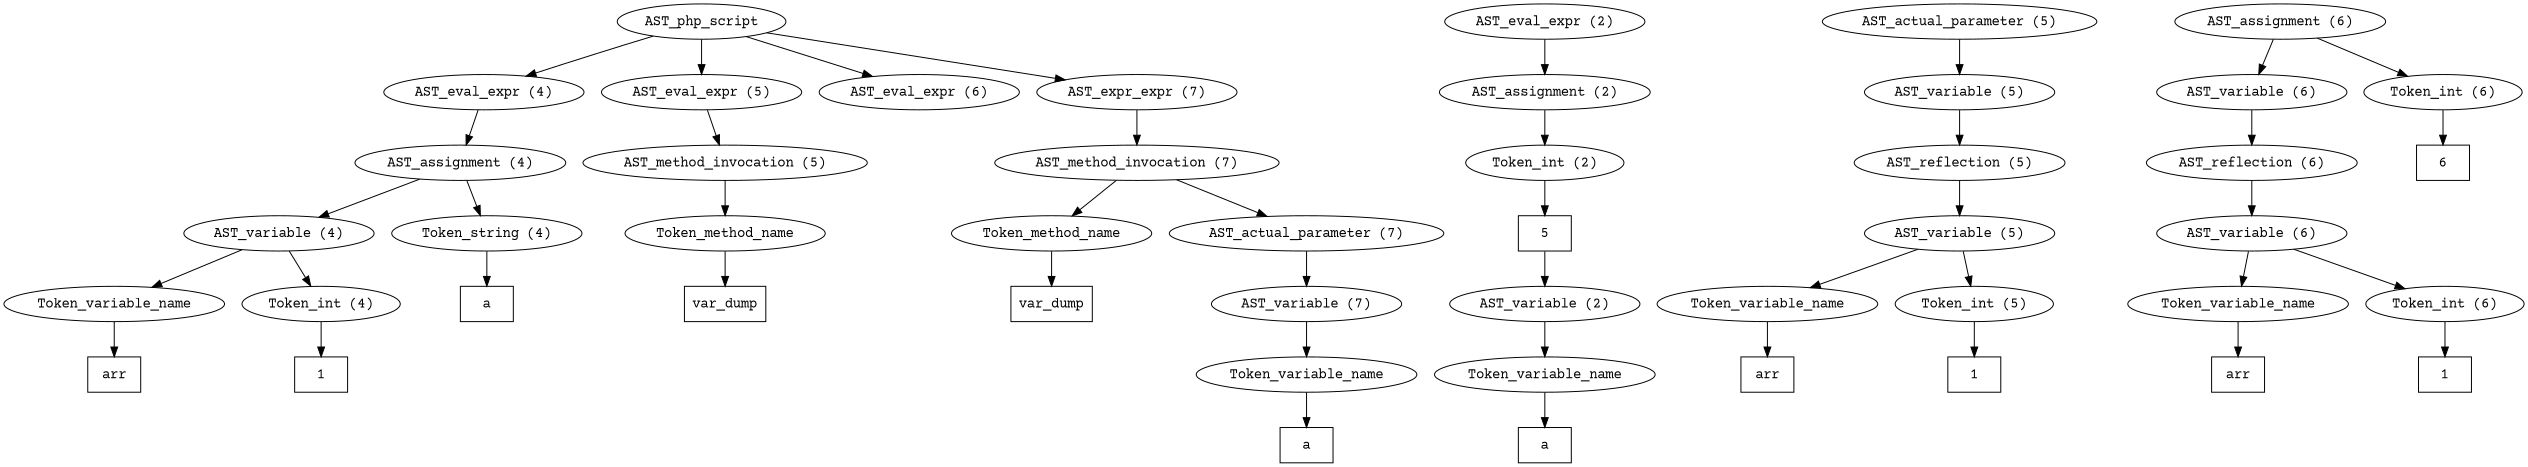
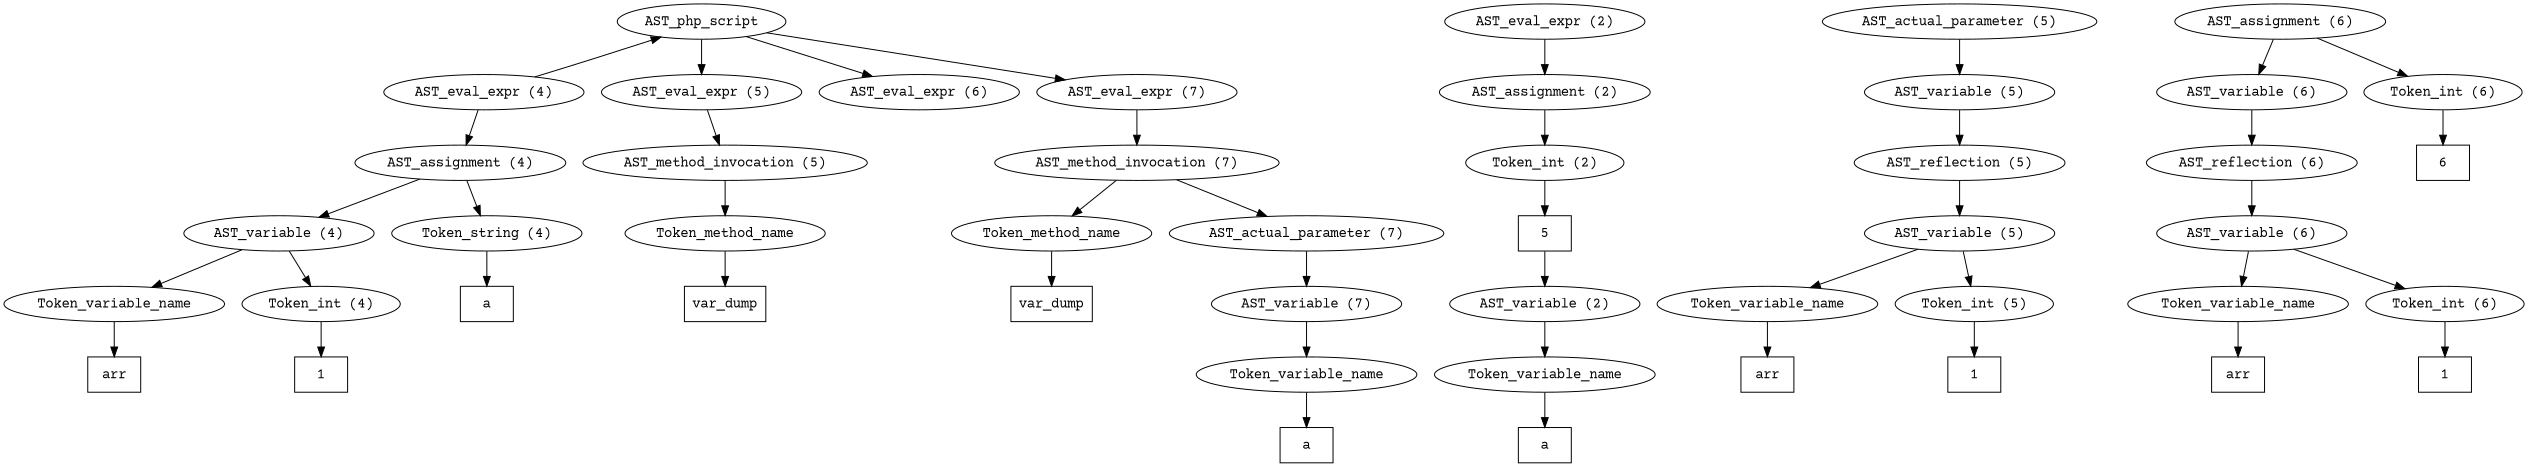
  digraph {
    fontname="Courier Prime"
    node [fontname="Courier Prime"]
    edge [fontname="Courier Prime"]
    n1 [label=AST_php_script]
    n2 [label="AST_eval_expr (4)"]
    n3 [label="AST_eval_expr (5)"]
    n4 [label="AST_eval_expr (6)"]
-   n5 [label="AST_expr_expr (7)"]
+   n5 [label="AST_eval_expr (7)"]
    n6 [label="AST_eval_expr (2)"]
    n7 [label="AST_assignment (2)"]
    n8 [label="AST_assignment (4)"]
    n9 [label="AST_method_invocation (5)"]
    n10 [label="AST_method_invocation (7)"]
    n11 [label="Token_int (2)"]
    n12 [label="AST_variable (2)"]
    n13 [label=Token_variable_name]
    n14 [label=5 shape=box]
    n15 [label=a shape=box]
    n16 [label="AST_variable (4)"]
    n17 [label="Token_string (4)"]
    n18 [label=Token_variable_name]
    n19 [label="Token_int (4)"]
    n20 [label=a shape=box]
    n21 [label=arr shape=box]
    n22 [label=1 shape=box]
    n23 [label=Token_method_name]
    n24 [label=var_dump shape=box]
    n25 [label="AST_actual_parameter (5)"]
    n26 [label="AST_variable (5)"]
    n27 [label="AST_reflection (5)"]
    n28 [label="AST_variable (5)"]
    n29 [label=Token_variable_name]
    n30 [label="Token_int (5)"]
    n31 [label=arr shape=box]
    n32 [label=1 shape=box]
    n33 [label="AST_assignment (6)"]
    n34 [label="AST_variable (6)"]
    n35 [label="Token_int (6)"]
    n36 [label="AST_reflection (6)"]
    n37 [label=6 shape=box]
    n38 [label="AST_variable (6)"]
    n39 [label=Token_variable_name]
    n40 [label="Token_int (6)"]
    n41 [label=arr shape=box]
    n42 [label=1 shape=box]
    n43 [label=Token_method_name]
    n44 [label="AST_actual_parameter (7)"]
    n45 [label=var_dump shape=box]
    n46 [label="AST_variable (7)"]
    n47 [label=Token_variable_name]
    n48 [label=a shape=box]
-   n1 -> n2
+   n2 -> n1
    n1 -> n3
    n1 -> n4
    n1 -> n5
    n2 -> n8
    n3 -> n9
    n5 -> n10
    n6 -> n7
    n7 -> n11
    n8 -> n16
    n8 -> n17
    n9 -> n23
    n10 -> n43
    n10 -> n44
    n11 -> n14
    n12 -> n13
    n13 -> n15
    n14 -> n12
    n16 -> n18
    n16 -> n19
    n17 -> n20
    n18 -> n21
    n19 -> n22
    n23 -> n24
    n25 -> n26
    n26 -> n27
    n27 -> n28
    n28 -> n29
    n28 -> n30
    n29 -> n31
    n30 -> n32
    n33 -> n34
    n33 -> n35
    n34 -> n36
    n35 -> n37
    n36 -> n38
    n38 -> n39
    n38 -> n40
    n39 -> n41
    n40 -> n42
    n43 -> n45
    n44 -> n46
    n46 -> n47
    n47 -> n48
  }
